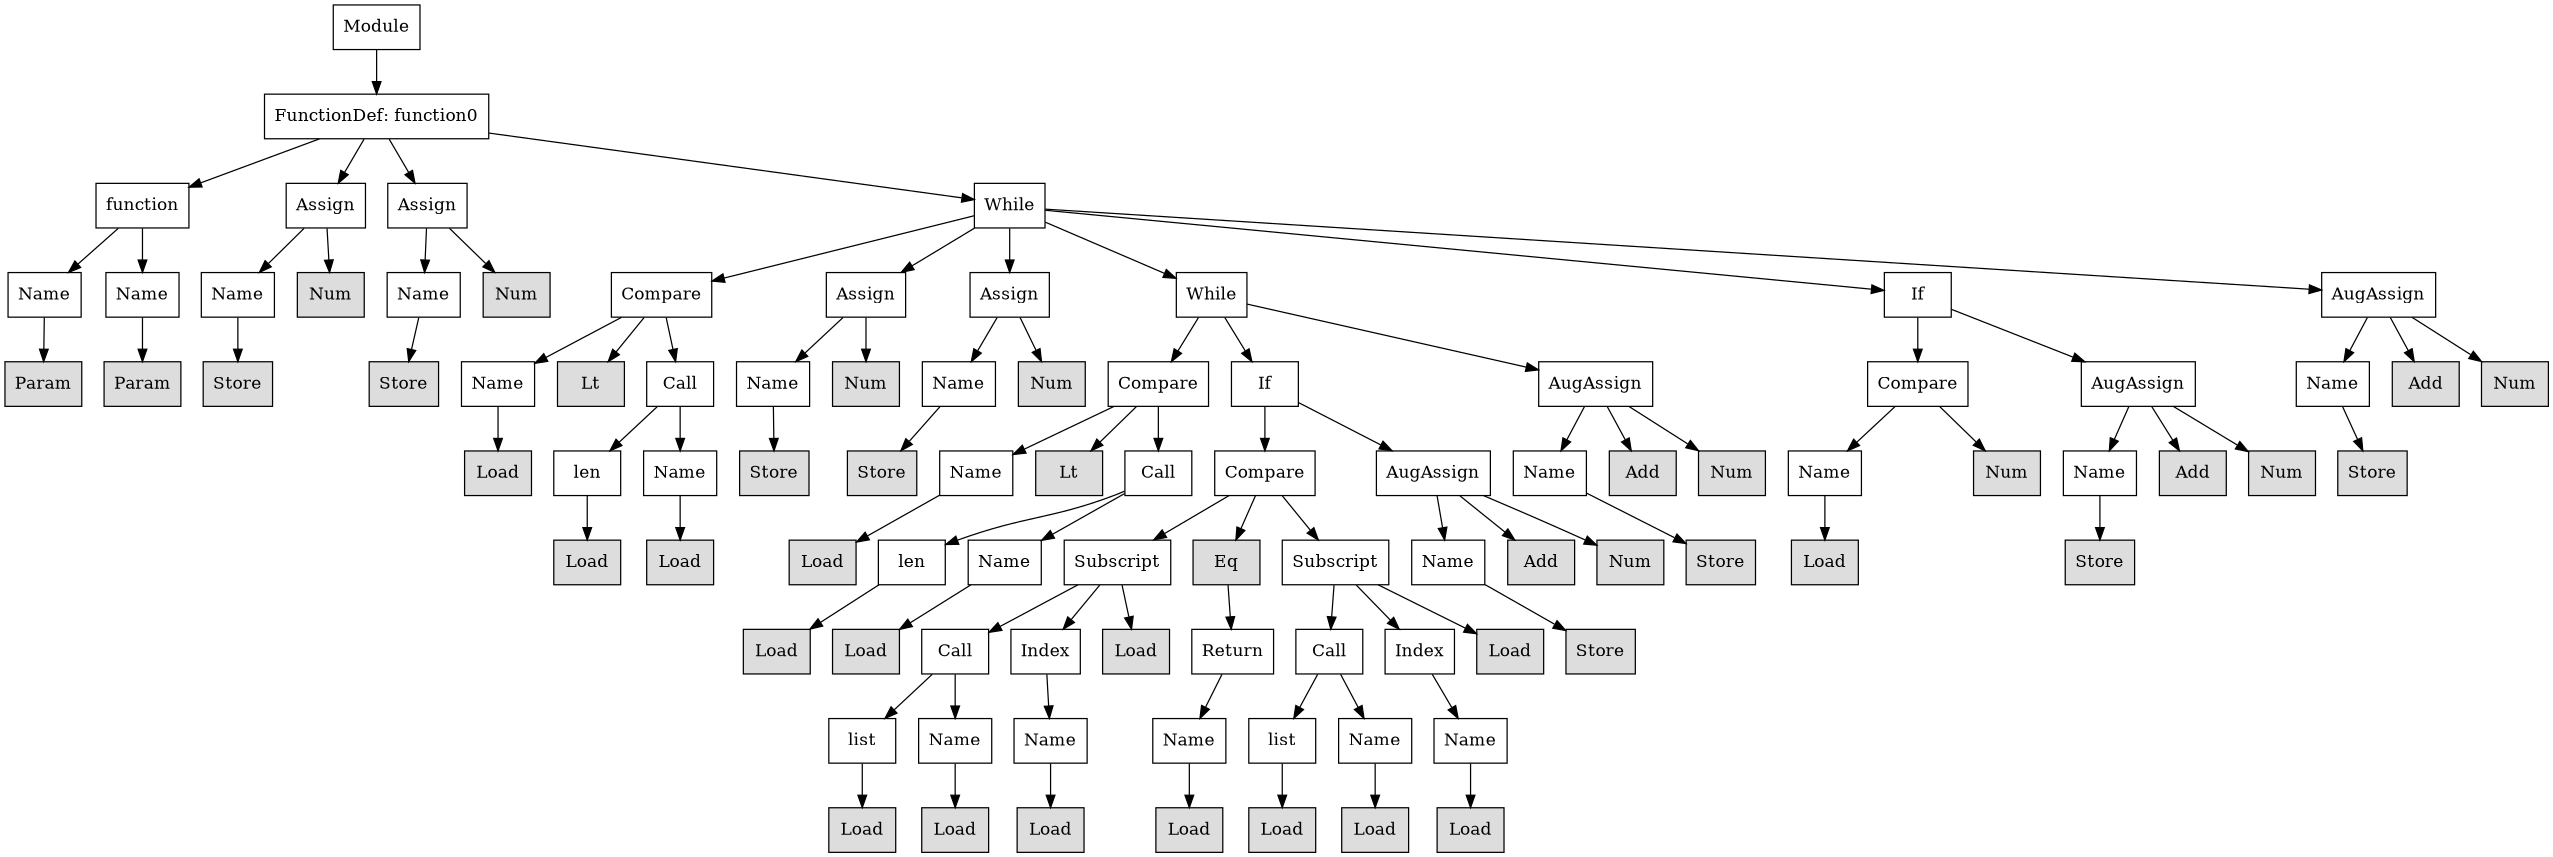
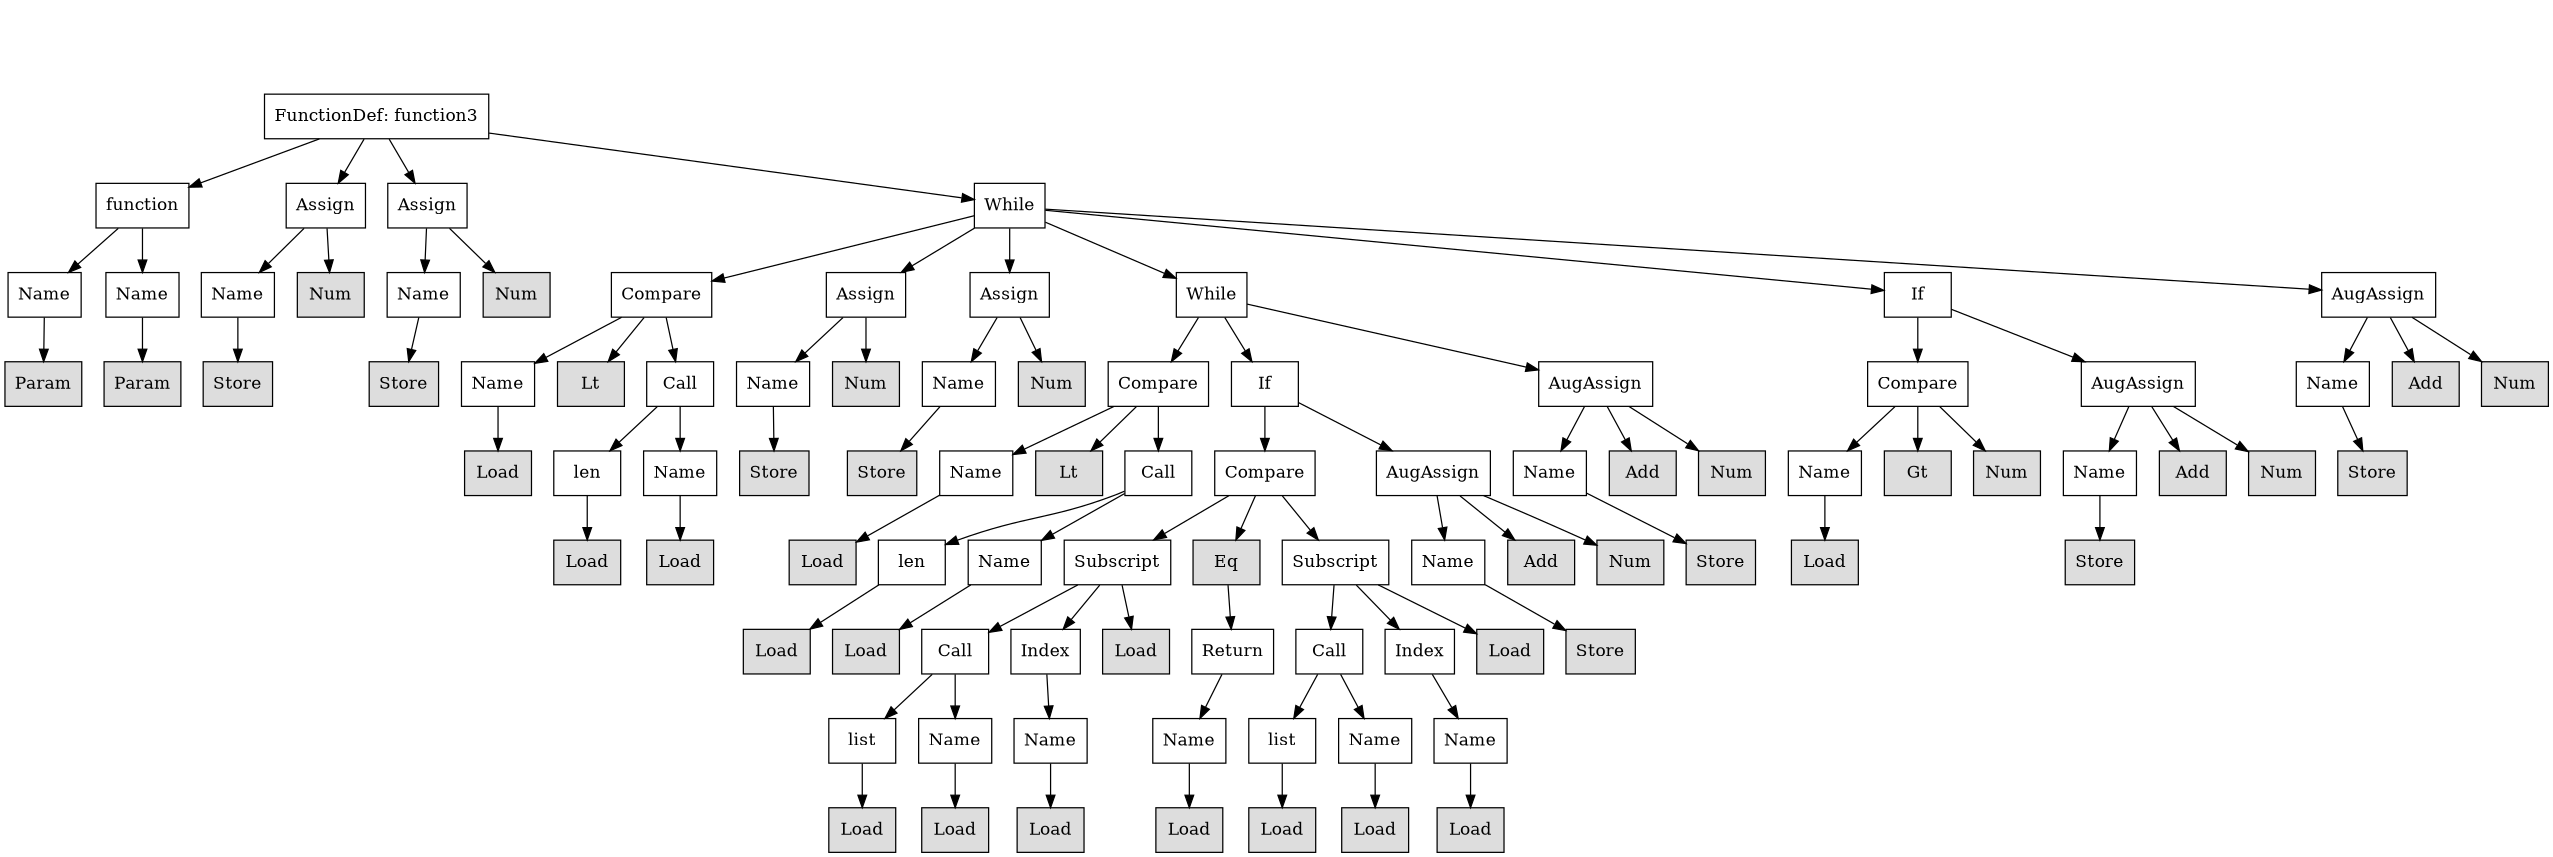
  digraph {
    node [shape=rect]
-   n1 [label=Module]
-   n2 [label="FunctionDef: function0"]
+   n2 [label="FunctionDef: function3"]
    n3 [label=function]
    n4 [label=Assign]
    n5 [label=Assign]
    n6 [label=While]
    n7 [label=Name]
    n8 [label=Name]
    n9 [label=Name]
    n10 [fillcolor="#dddddd" label=Num style=filled]
    n11 [label=Name]
    n12 [fillcolor="#dddddd" label=Num style=filled]
    n13 [label=Compare]
    n14 [label=Assign]
    n15 [label=Assign]
    n16 [label=While]
    n17 [label=If]
    n18 [label=AugAssign]
    n19 [label=Return]
    n20 [label=Name]
    n21 [fillcolor="#dddddd" label=Param style=filled]
    n22 [fillcolor="#dddddd" label=Param style=filled]
    n23 [fillcolor="#dddddd" label=Store style=filled]
    n24 [fillcolor="#dddddd" label=Store style=filled]
    n25 [label=Name]
    n26 [fillcolor="#dddddd" label=Lt style=filled]
    n27 [label=Call]
    n28 [label=Name]
    n29 [fillcolor="#dddddd" label=Num style=filled]
    n30 [label=Name]
    n31 [fillcolor="#dddddd" label=Num style=filled]
    n32 [label=Compare]
    n33 [label=If]
    n34 [label=AugAssign]
    n35 [label=Compare]
    n36 [label=AugAssign]
    n37 [label=Name]
    n38 [fillcolor="#dddddd" label=Add style=filled]
    n39 [fillcolor="#dddddd" label=Num style=filled]
    n40 [fillcolor="#dddddd" label=Load style=filled]
    n41 [fillcolor="#dddddd" label=Load style=filled]
    n42 [label=len]
    n43 [label=Name]
    n44 [fillcolor="#dddddd" label=Store style=filled]
    n45 [fillcolor="#dddddd" label=Store style=filled]
    n46 [label=Name]
    n47 [fillcolor="#dddddd" label=Lt style=filled]
    n48 [label=Call]
    n49 [label=Compare]
    n50 [label=AugAssign]
    n51 [label=Name]
    n52 [fillcolor="#dddddd" label=Add style=filled]
    n53 [fillcolor="#dddddd" label=Num style=filled]
    n54 [label=Name]
+   n55 [fillcolor="#dddddd" label=Gt style=filled]
    n56 [fillcolor="#dddddd" label=Num style=filled]
    n57 [label=Name]
    n58 [fillcolor="#dddddd" label=Add style=filled]
    n59 [fillcolor="#dddddd" label=Num style=filled]
    n60 [fillcolor="#dddddd" label=Store style=filled]
    n61 [fillcolor="#dddddd" label=Load style=filled]
    n62 [fillcolor="#dddddd" label=Load style=filled]
    n63 [fillcolor="#dddddd" label=Load style=filled]
    n64 [label=len]
    n65 [label=Name]
    n66 [label=Subscript]
    n67 [fillcolor="#dddddd" label=Eq style=filled]
    n68 [label=Subscript]
    n69 [label=Name]
    n70 [fillcolor="#dddddd" label=Add style=filled]
    n71 [fillcolor="#dddddd" label=Num style=filled]
    n72 [fillcolor="#dddddd" label=Store style=filled]
    n73 [fillcolor="#dddddd" label=Load style=filled]
    n74 [fillcolor="#dddddd" label=Store style=filled]
    n75 [fillcolor="#dddddd" label=Load style=filled]
    n76 [fillcolor="#dddddd" label=Load style=filled]
    n77 [label=Call]
    n78 [label=Index]
    n79 [fillcolor="#dddddd" label=Load style=filled]
    n80 [label=Call]
    n81 [label=Index]
    n82 [fillcolor="#dddddd" label=Load style=filled]
    n83 [fillcolor="#dddddd" label=Store style=filled]
    n84 [label=list]
    n85 [label=Name]
    n86 [label=Name]
    n87 [label=list]
    n88 [label=Name]
    n89 [label=Name]
    n90 [fillcolor="#dddddd" label=Load style=filled]
    n91 [fillcolor="#dddddd" label=Load style=filled]
    n92 [fillcolor="#dddddd" label=Load style=filled]
    n93 [fillcolor="#dddddd" label=Load style=filled]
    n94 [fillcolor="#dddddd" label=Load style=filled]
    n95 [fillcolor="#dddddd" label=Load style=filled]
-   n1 -> n2
    n2 -> n3
    n2 -> n4
    n2 -> n5
    n2 -> n6
    n3 -> n7
    n3 -> n8
    n4 -> n9
    n4 -> n10
    n5 -> n11
    n5 -> n12
    n6 -> n13
    n6 -> n14
    n6 -> n15
    n6 -> n16
    n6 -> n17
    n6 -> n18
    n7 -> n21
    n8 -> n22
    n9 -> n23
    n11 -> n24
    n13 -> n25
    n13 -> n26
    n13 -> n27
    n14 -> n28
    n14 -> n29
    n15 -> n30
    n15 -> n31
    n16 -> n32
    n16 -> n33
    n16 -> n34
    n17 -> n35
    n17 -> n36
    n18 -> n37
    n18 -> n38
    n18 -> n39
    n19 -> n20
    n20 -> n40
    n25 -> n41
    n27 -> n42
    n27 -> n43
    n28 -> n44
    n30 -> n45
    n32 -> n46
    n32 -> n47
    n32 -> n48
    n33 -> n49
    n33 -> n50
    n34 -> n51
    n34 -> n52
    n34 -> n53
    n35 -> n54
+   n35 -> n55
    n35 -> n56
    n36 -> n57
    n36 -> n58
    n36 -> n59
    n37 -> n60
    n42 -> n61
    n43 -> n62
    n46 -> n63
    n48 -> n64
    n48 -> n65
    n49 -> n66
    n49 -> n67
    n49 -> n68
    n50 -> n69
    n50 -> n70
    n50 -> n71
    n51 -> n72
    n54 -> n73
    n57 -> n74
    n64 -> n75
    n65 -> n76
    n66 -> n77
    n66 -> n78
    n66 -> n79
    n67 -> n19
    n68 -> n80
    n68 -> n81
    n68 -> n82
    n69 -> n83
    n77 -> n84
    n77 -> n85
    n78 -> n86
    n80 -> n87
    n80 -> n88
    n81 -> n89
    n84 -> n90
    n85 -> n91
    n86 -> n92
    n87 -> n93
    n88 -> n94
    n89 -> n95
  }
